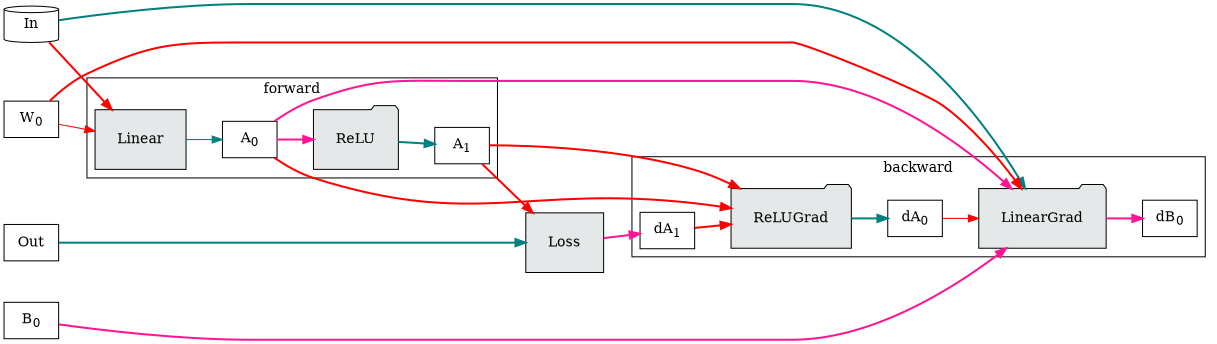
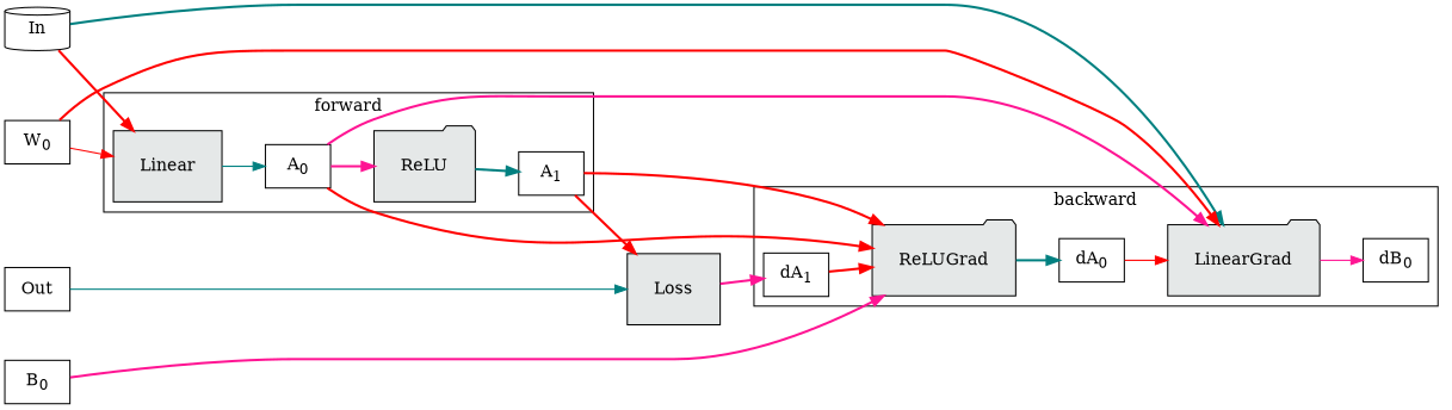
  digraph {
    rankdir=LR
    node [shape=rectangle]
    edge [color=red style=bold]
    In [shape=cylinder]
    n2 [label=<W<sub>0</sub>>]
    n3 [label=<B<sub>0</sub>>]
    Out [shape=box]
    n5 [fillcolor="#E5E8E8" label=Linear margin=0.3 shape=box style=filled]
    n6 [label=<A<sub>0</sub>>]
    n7 [fillcolor="#E5E8E8" label=ReLU margin=0.3 shape=folder style=filled]
    n8 [label=<A<sub>1</sub>>]
    LinearGrad [fillcolor="#E5E8E8" margin=0.3 shape=folder style=filled]
    ReLUGrad [fillcolor="#E5E8E8" margin=0.3 shape=folder style=filled]
    n11 [label=<dA<sub>1</sub>>]
    n12 [label=<dA<sub>0</sub>>]
    n13 [label=<dB<sub>0</sub>>]
    Loss [fillcolor="#E5E8E8" margin=0.3 shape=box style=filled]
    subgraph sub_1 {
      rank=same
      In
      n2
      n3
      Out
    }
    subgraph cluster_2 {
      label=forward
      n5
      n6
      n7
      n8
    }
    subgraph cluster_3 {
      label=backward
      LinearGrad
      ReLUGrad
      n11
      n12
      n13
    }
    In -> n5
    In -> LinearGrad [color=teal]
    n2 -> n5 [style=solid]
    n2 -> LinearGrad
-   n3 -> LinearGrad [color=deeppink]
-   Out -> Loss [color=teal]
+   n3 -> ReLUGrad [color=deeppink]
+   Out -> Loss [color=teal style=solid]
    n5 -> n6 [color=teal style=solid]
    n6 -> n7 [color=deeppink]
    n6 -> LinearGrad [color=deeppink]
    n6 -> ReLUGrad
    n7 -> n8 [color=teal]
    n8 -> ReLUGrad
    n8 -> Loss
-   LinearGrad -> n13 [color=deeppink]
+   LinearGrad -> n13 [color=deeppink style=solid]
    ReLUGrad -> n12 [color=teal]
    n11 -> ReLUGrad
    n12 -> LinearGrad [style=solid]
    Loss -> n11 [color=deeppink]
  }
